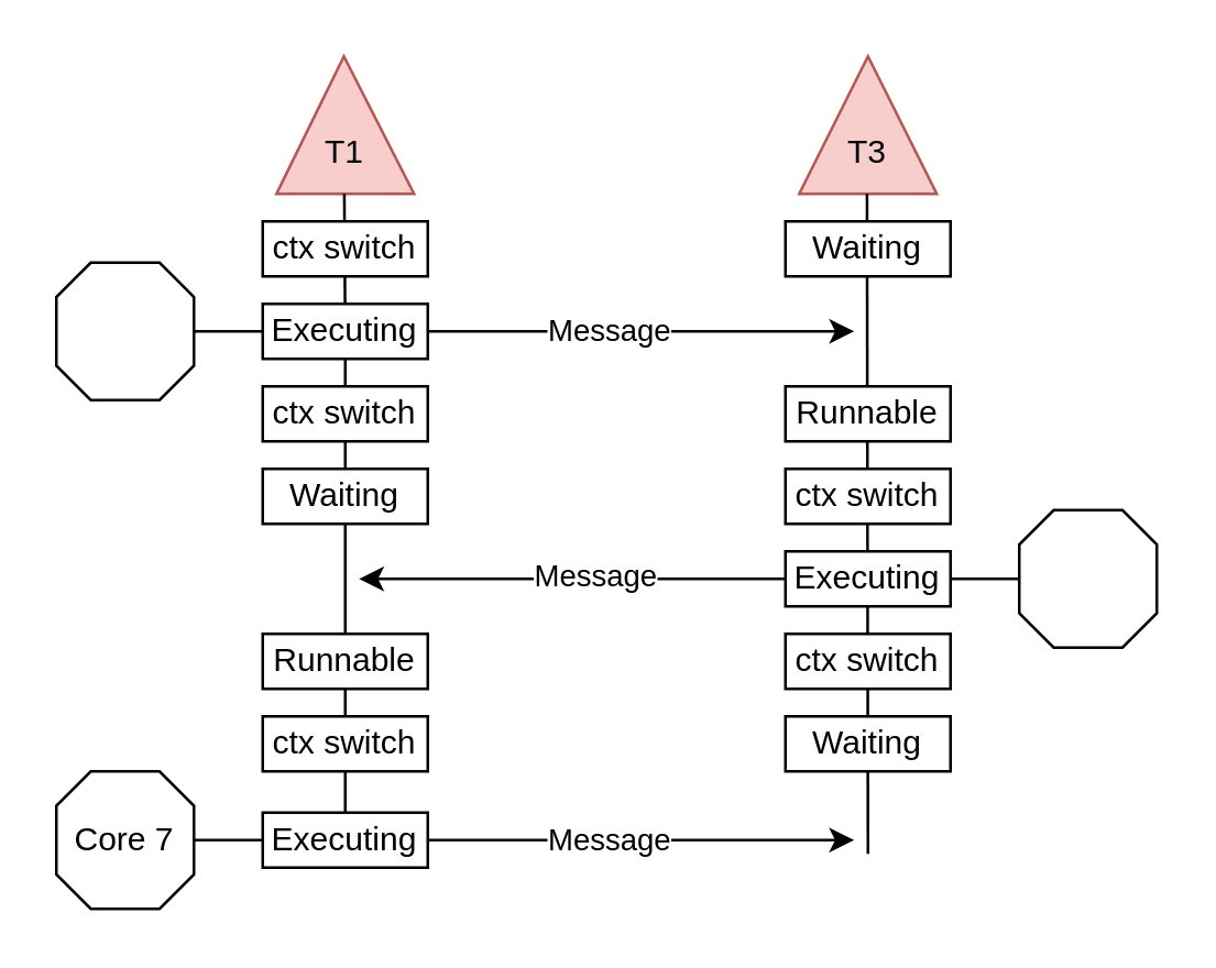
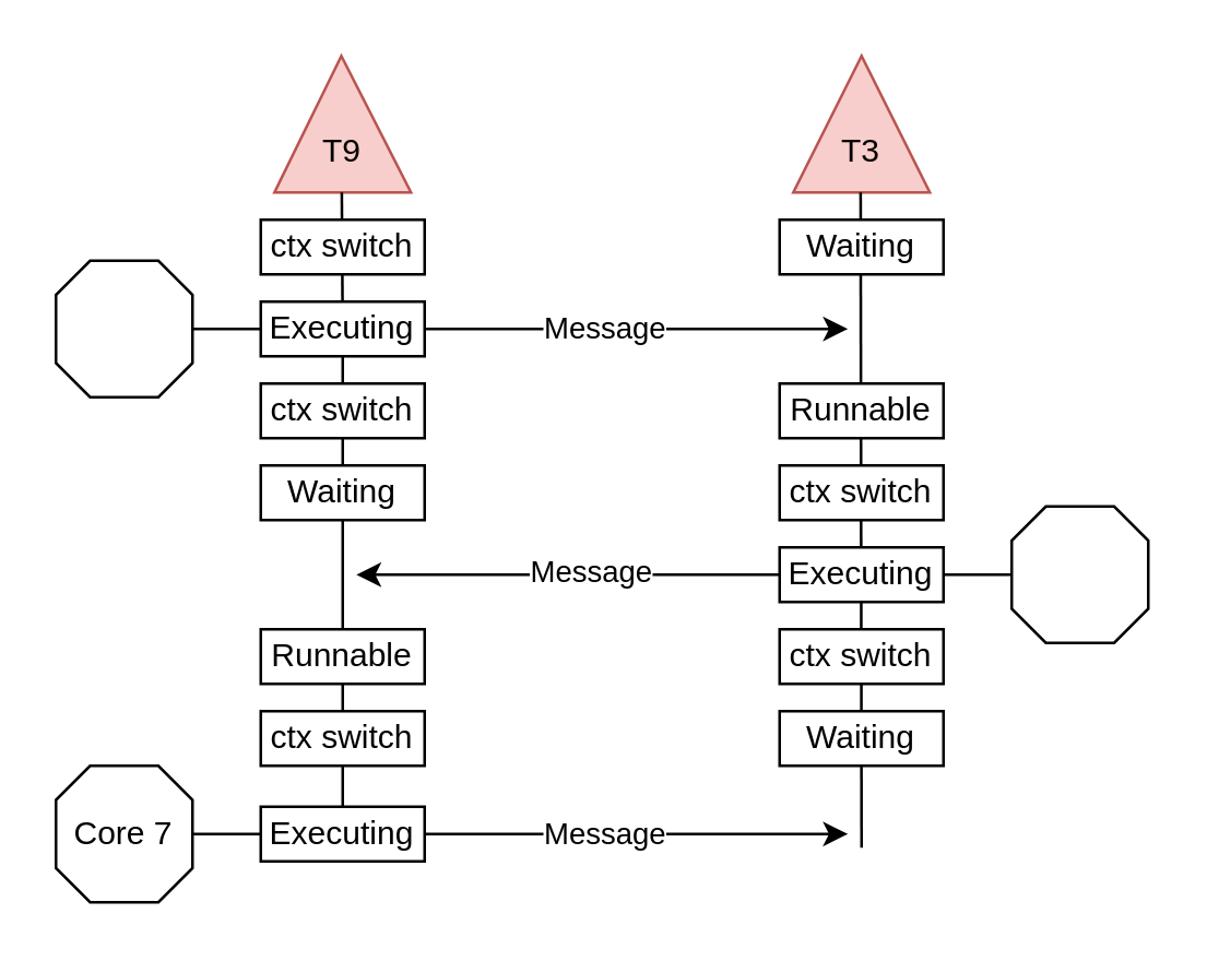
  <mxCell id="0" />
  <mxCell id="1" parent="0" />
  <mxCell id="2" value="" style="group" parent="1" vertex="1" connectable="0"><mxGeometry x="290" y="20" width="50" height="50" as="geometry" /></mxCell>
  <mxCell id="3" value="" style="verticalLabelPosition=bottom;verticalAlign=top;html=1;shape=mxgraph.basic.acute_triangle;dx=0.5;fillColor=#f8cecc;strokeColor=#b85450;" parent="2" vertex="1"><mxGeometry width="50" height="50" as="geometry" /></mxCell>
  <mxCell id="4" value="T3" style="text;html=1;align=center;verticalAlign=middle;whiteSpace=wrap;rounded=0;" parent="2" vertex="1"><mxGeometry x="5" y="20" width="40" height="30" as="geometry" /></mxCell>
  <mxCell id="5" value="" style="group" parent="1" vertex="1" connectable="0"><mxGeometry x="100" y="20" width="50" height="50" as="geometry" /></mxCell>
  <mxCell id="6" value="" style="verticalLabelPosition=bottom;verticalAlign=top;html=1;shape=mxgraph.basic.acute_triangle;dx=0.49;fillColor=#f8cecc;strokeColor=#b85450;" parent="5" vertex="1"><mxGeometry width="50" height="50" as="geometry" /></mxCell>
- <mxCell id="7" value="T1" style="text;html=1;align=center;verticalAlign=middle;whiteSpace=wrap;rounded=0;" parent="5" vertex="1"><mxGeometry x="5" y="20" width="40" height="30" as="geometry" /></mxCell>
+ <mxCell id="7" value="T9" style="text;html=1;align=center;verticalAlign=middle;whiteSpace=wrap;rounded=0;" parent="5" vertex="1"><mxGeometry x="5" y="20" width="40" height="30" as="geometry" /></mxCell>
  <mxCell id="8" value="" style="endArrow=none;html=1;rounded=0;" edge="1" parent="1" source="12"><mxGeometry width="50" height="50" relative="1" as="geometry"><mxPoint x="125" y="310" as="sourcePoint" /><mxPoint x="124.66" y="70" as="targetPoint" /></mxGeometry></mxCell>
  <mxCell id="9" value="" style="endArrow=none;html=1;rounded=0;" edge="1" parent="1"><mxGeometry width="50" height="50" relative="1" as="geometry"><mxPoint x="315" y="310" as="sourcePoint" /><mxPoint x="314.66" y="70" as="targetPoint" /></mxGeometry></mxCell>
  <mxCell id="10" value="ctx switch" style="rounded=0;whiteSpace=wrap;html=1;" vertex="1" parent="1"><mxGeometry x="95" y="80" width="60" height="20" as="geometry" /></mxCell>
  <mxCell id="11" value="" style="endArrow=none;html=1;rounded=0;" edge="1" parent="1" target="12"><mxGeometry width="50" height="50" relative="1" as="geometry"><mxPoint x="125" y="310" as="sourcePoint" /><mxPoint x="124.66" y="70" as="targetPoint" /></mxGeometry></mxCell>
  <mxCell id="12" value="Executing" style="rounded=0;whiteSpace=wrap;html=1;" vertex="1" parent="1"><mxGeometry x="95" y="110" width="60" height="20" as="geometry" /></mxCell>
  <mxCell id="13" value="Waiting" style="rounded=0;whiteSpace=wrap;html=1;" vertex="1" parent="1"><mxGeometry x="285" y="80" width="60" height="20" as="geometry" /></mxCell>
  <mxCell id="14" value="" style="endArrow=classic;html=1;rounded=0;" edge="1" parent="1"><mxGeometry width="50" height="50" relative="1" as="geometry"><mxPoint x="155" y="120" as="sourcePoint" /><mxPoint x="310" y="120" as="targetPoint" /></mxGeometry></mxCell>
  <mxCell id="15" value="Message" style="edgeLabel;html=1;align=center;verticalAlign=middle;resizable=0;points=[];" vertex="1" connectable="0" parent="14"><mxGeometry x="-0.164" y="1" relative="1" as="geometry"><mxPoint as="offset" /></mxGeometry></mxCell>
  <mxCell id="16" value="" style="group" vertex="1" connectable="0" parent="1"><mxGeometry x="20" y="95" width="50" height="50" as="geometry" /></mxCell>
  <mxCell id="17" value="" style="verticalLabelPosition=bottom;verticalAlign=top;html=1;shape=mxgraph.basic.polygon;polyCoords=[[0.25,0],[0.75,0],[1,0.25],[1,0.75],[0.75,1],[0.25,1],[0,0.75],[0,0.25]];polyline=0;" parent="16" vertex="1"><mxGeometry width="50" height="50" as="geometry" /></mxCell>
  <mxCell id="18" style="edgeStyle=orthogonalEdgeStyle;rounded=0;orthogonalLoop=1;jettySize=auto;html=1;entryX=0;entryY=0.5;entryDx=0;entryDy=0;endArrow=none;endFill=0;" edge="1" parent="1" source="17" target="12"><mxGeometry relative="1" as="geometry" /></mxCell>
  <mxCell id="19" value="ctx switch" style="rounded=0;whiteSpace=wrap;html=1;" vertex="1" parent="1"><mxGeometry x="95" y="140" width="60" height="20" as="geometry" /></mxCell>
  <mxCell id="20" value="Waiting" style="rounded=0;whiteSpace=wrap;html=1;" vertex="1" parent="1"><mxGeometry x="95" y="170" width="60" height="20" as="geometry" /></mxCell>
  <mxCell id="21" value="Runnable" style="rounded=0;whiteSpace=wrap;html=1;" vertex="1" parent="1"><mxGeometry x="285" y="140" width="60" height="20" as="geometry" /></mxCell>
  <mxCell id="22" style="edgeStyle=orthogonalEdgeStyle;rounded=0;orthogonalLoop=1;jettySize=auto;html=1;" edge="1" parent="1" source="24"><mxGeometry relative="1" as="geometry"><mxPoint x="130" y="210" as="targetPoint" /></mxGeometry></mxCell>
  <mxCell id="23" value="Message" style="edgeLabel;html=1;align=center;verticalAlign=middle;resizable=0;points=[];" vertex="1" connectable="0" parent="22"><mxGeometry x="-0.099" y="-2" relative="1" as="geometry"><mxPoint as="offset" /></mxGeometry></mxCell>
  <mxCell id="24" value="Executing" style="rounded=0;whiteSpace=wrap;html=1;" vertex="1" parent="1"><mxGeometry x="285" y="200" width="60" height="20" as="geometry" /></mxCell>
  <mxCell id="25" value="ctx switch" style="rounded=0;whiteSpace=wrap;html=1;" vertex="1" parent="1"><mxGeometry x="285" y="170" width="60" height="20" as="geometry" /></mxCell>
  <mxCell id="26" value="" style="group" vertex="1" connectable="0" parent="1"><mxGeometry x="370" y="185" width="50" height="50" as="geometry" /></mxCell>
  <mxCell id="27" value="" style="verticalLabelPosition=bottom;verticalAlign=top;html=1;shape=mxgraph.basic.polygon;polyCoords=[[0.25,0],[0.75,0],[1,0.25],[1,0.75],[0.75,1],[0.25,1],[0,0.75],[0,0.25]];polyline=0;" vertex="1" parent="26"><mxGeometry width="50" height="50" as="geometry" /></mxCell>
  <mxCell id="28" style="edgeStyle=orthogonalEdgeStyle;rounded=0;orthogonalLoop=1;jettySize=auto;html=1;entryX=1;entryY=0.5;entryDx=0;entryDy=0;endArrow=none;endFill=0;" edge="1" parent="1" source="27" target="24"><mxGeometry relative="1" as="geometry" /></mxCell>
  <mxCell id="29" value="ctx switch" style="rounded=0;whiteSpace=wrap;html=1;" vertex="1" parent="1"><mxGeometry x="285" y="230" width="60" height="20" as="geometry" /></mxCell>
  <mxCell id="30" value="Waiting" style="rounded=0;whiteSpace=wrap;html=1;" vertex="1" parent="1"><mxGeometry x="285" y="260" width="60" height="20" as="geometry" /></mxCell>
  <mxCell id="31" value="Runnable" style="rounded=0;whiteSpace=wrap;html=1;" vertex="1" parent="1"><mxGeometry x="95" y="230" width="60" height="20" as="geometry" /></mxCell>
  <mxCell id="32" value="ctx switch" style="rounded=0;whiteSpace=wrap;html=1;" vertex="1" parent="1"><mxGeometry x="95" y="260" width="60" height="20" as="geometry" /></mxCell>
  <mxCell id="33" value="Executing" style="rounded=0;whiteSpace=wrap;html=1;" vertex="1" parent="1"><mxGeometry x="95" y="295" width="60" height="20" as="geometry" /></mxCell>
  <mxCell id="34" value="" style="endArrow=classic;html=1;rounded=0;" edge="1" parent="1"><mxGeometry width="50" height="50" relative="1" as="geometry"><mxPoint x="155" y="305" as="sourcePoint" /><mxPoint x="310" y="305" as="targetPoint" /></mxGeometry></mxCell>
  <mxCell id="35" value="Message" style="edgeLabel;html=1;align=center;verticalAlign=middle;resizable=0;points=[];" vertex="1" connectable="0" parent="34"><mxGeometry x="-0.164" y="1" relative="1" as="geometry"><mxPoint as="offset" /></mxGeometry></mxCell>
  <mxCell id="36" value="" style="group" vertex="1" connectable="0" parent="1"><mxGeometry x="20" y="280" width="50" height="50" as="geometry" /></mxCell>
  <mxCell id="37" value="" style="verticalLabelPosition=bottom;verticalAlign=top;html=1;shape=mxgraph.basic.polygon;polyCoords=[[0.25,0],[0.75,0],[1,0.25],[1,0.75],[0.75,1],[0.25,1],[0,0.75],[0,0.25]];polyline=0;" vertex="1" parent="36"><mxGeometry width="50" height="50" as="geometry" /></mxCell>
  <mxCell id="38" value="Core 7" style="text;html=1;align=center;verticalAlign=middle;whiteSpace=wrap;rounded=0;" vertex="1" parent="36"><mxGeometry x="5" y="10" width="40" height="30" as="geometry" /></mxCell>
  <mxCell id="39" style="edgeStyle=orthogonalEdgeStyle;rounded=0;orthogonalLoop=1;jettySize=auto;html=1;entryX=0;entryY=0.5;entryDx=0;entryDy=0;endArrow=none;endFill=0;" edge="1" parent="1" source="37" target="33"><mxGeometry relative="1" as="geometry" /></mxCell>
